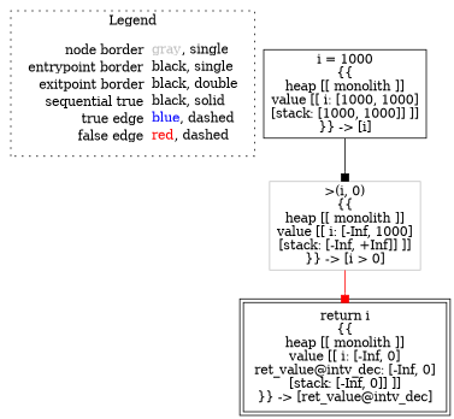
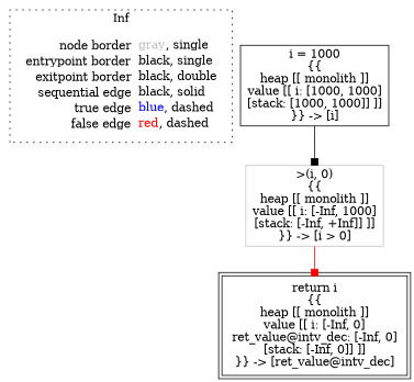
  digraph {
    node [shape=rect color=black]
    edge [arrowhead=box]
-   n1 [label=<<table border="0" cellpadding="2" cellspacing="0" cellborder="0"><tr><td align="right">node border&nbsp;</td><td align="left"><font color="gray">gray</font>, single</td></tr><tr><td align="right">entrypoint border&nbsp;</td><td align="left"><font color="black">black</font>, single</td></tr><tr><td align="right">exitpoint border&nbsp;</td><td align="left"><font color="black">black</font>, double</td></tr><tr><td align="right">sequential true&nbsp;</td><td align="left"><font color="black">black</font>, solid</td></tr><tr><td align="right">true edge&nbsp;</td><td align="left"><font color="blue">blue</font>, dashed</td></tr><tr><td align="right">false edge&nbsp;</td><td align="left"><font color="red">red</font>, dashed</td></tr></table>> shape=plaintext color=""]
+   n1 [label=<<table border="0" cellpadding="2" cellspacing="0" cellborder="0"><tr><td align="right">node border&nbsp;</td><td align="left"><font color="gray">gray</font>, single</td></tr><tr><td align="right">entrypoint border&nbsp;</td><td align="left"><font color="black">black</font>, single</td></tr><tr><td align="right">exitpoint border&nbsp;</td><td align="left"><font color="black">black</font>, double</td></tr><tr><td align="right">sequential edge&nbsp;</td><td align="left"><font color="black">black</font>, solid</td></tr><tr><td align="right">true edge&nbsp;</td><td align="left"><font color="blue">blue</font>, dashed</td></tr><tr><td align="right">false edge&nbsp;</td><td align="left"><font color="red">red</font>, dashed</td></tr></table>> shape=plaintext color=""]
    n2 [label=<i = 1000<BR/>{{<BR/>heap [[ monolith ]]<BR/>value [[ i: [1000, 1000]<BR/>[stack: [1000, 1000]] ]]<BR/>}} -&gt; [i]>]
    n3 [color=gray label=<&gt;(i, 0)<BR/>{{<BR/>heap [[ monolith ]]<BR/>value [[ i: [-Inf, 1000]<BR/>[stack: [-Inf, +Inf]] ]]<BR/>}} -&gt; [i &gt; 0]>]
    n4 [label=<return i<BR/>{{<BR/>heap [[ monolith ]]<BR/>value [[ i: [-Inf, 0]<BR/>ret_value@intv_dec: [-Inf, 0]<BR/>[stack: [-Inf, 0]] ]]<BR/>}} -&gt; [ret_value@intv_dec]> peripheries=2]
    subgraph cluster_1 {
-     label=Legend
+     label=Inf
      style=dotted
      n1
    }
    n2 -> n3 [color=black]
    n3 -> n4 [color=red style=solid]
  }
